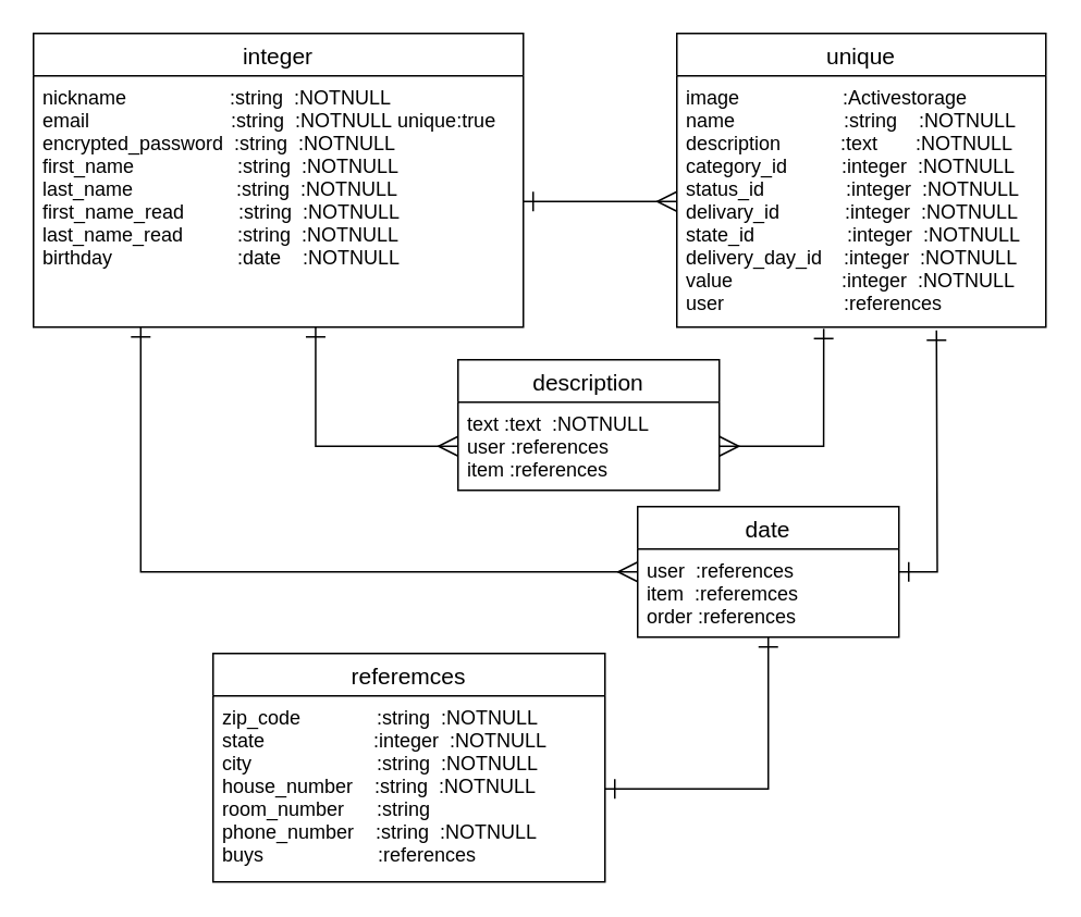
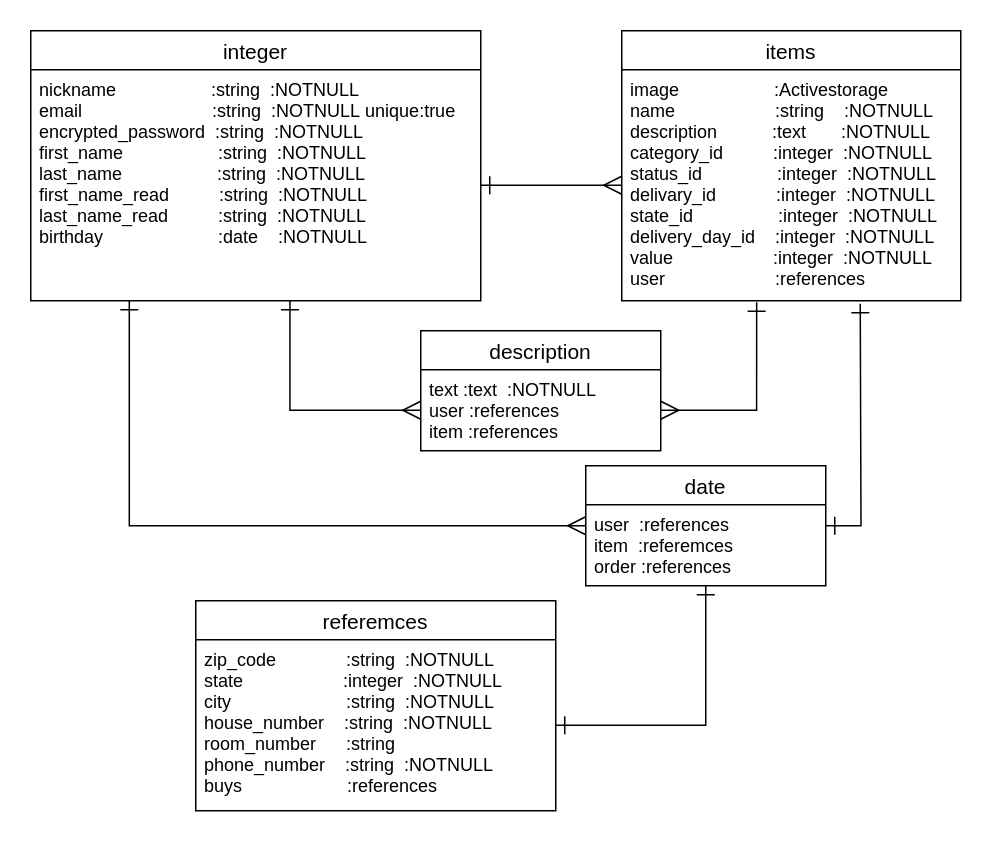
  <mxCell id="0" />
  <mxCell id="1" parent="0" />
  <mxCell id="2" value="integer" style="swimlane;fontStyle=0;childLayout=stackLayout;horizontal=1;startSize=26;horizontalStack=0;resizeParent=1;resizeParentMax=0;resizeLast=0;collapsible=1;marginBottom=0;align=center;fontSize=14;" parent="1" vertex="1"><mxGeometry x="20" y="20" width="300" height="180" as="geometry" /></mxCell>
  <mxCell id="3" value="nickname                   :string  :NOTNULL&#10;email                          :string  :NOTNULL unique:true&#10;encrypted_password  :string  :NOTNULL&#10;first_name                   :string  :NOTNULL&#10;last_name                   :string  :NOTNULL&#10;first_name_read          :string  :NOTNULL&#10;last_name_read          :string  :NOTNULL&#10;birthday                       :date    :NOTNULL" style="text;strokeColor=none;fillColor=none;spacingLeft=4;spacingRight=4;overflow=hidden;rotatable=0;points=[[0,0.5],[1,0.5]];portConstraint=eastwest;fontSize=12;" parent="2" vertex="1"><mxGeometry y="26" width="300" height="154" as="geometry" /></mxCell>
- <mxCell id="4" value="unique" style="swimlane;fontStyle=0;childLayout=stackLayout;horizontal=1;startSize=26;horizontalStack=0;resizeParent=1;resizeParentMax=0;resizeLast=0;collapsible=1;marginBottom=0;align=center;fontSize=14;" parent="1" vertex="1"><mxGeometry x="414" y="20" width="226" height="180" as="geometry" /></mxCell>
+ <mxCell id="4" value="items" style="swimlane;fontStyle=0;childLayout=stackLayout;horizontal=1;startSize=26;horizontalStack=0;resizeParent=1;resizeParentMax=0;resizeLast=0;collapsible=1;marginBottom=0;align=center;fontSize=14;" parent="1" vertex="1"><mxGeometry x="414" y="20" width="226" height="180" as="geometry" /></mxCell>
  <mxCell id="5" value="image                   :Activestorage&#10;name                    :string    :NOTNULL&#10;description           :text       :NOTNULL&#10;category_id          :integer  :NOTNULL&#10;status_id               :integer  :NOTNULL&#10;delivary_id            :integer  :NOTNULL&#10;state_id                 :integer  :NOTNULL&#10;delivery_day_id    :integer  :NOTNULL&#10;value                    :integer  :NOTNULL&#10;user                      :references&#10;" style="text;strokeColor=none;fillColor=none;spacingLeft=4;spacingRight=4;overflow=hidden;rotatable=0;points=[[0,0.5],[1,0.5]];portConstraint=eastwest;fontSize=12;" parent="4" vertex="1"><mxGeometry y="26" width="226" height="154" as="geometry" /></mxCell>
  <mxCell id="6" value="description" style="swimlane;fontStyle=0;childLayout=stackLayout;horizontal=1;startSize=26;horizontalStack=0;resizeParent=1;resizeParentMax=0;resizeLast=0;collapsible=1;marginBottom=0;align=center;fontSize=14;" parent="1" vertex="1"><mxGeometry x="280" y="220" width="160" height="80" as="geometry" /></mxCell>
  <mxCell id="7" value="text :text  :NOTNULL&#10;user :references&#10;item :references" style="text;strokeColor=none;fillColor=none;spacingLeft=4;spacingRight=4;overflow=hidden;rotatable=0;points=[[0,0.5],[1,0.5]];portConstraint=eastwest;fontSize=12;" parent="6" vertex="1"><mxGeometry y="26" width="160" height="54" as="geometry" /></mxCell>
  <mxCell id="8" style="edgeStyle=orthogonalEdgeStyle;rounded=0;orthogonalLoop=1;jettySize=auto;html=1;exitX=1;exitY=0.5;exitDx=0;exitDy=0;entryX=0;entryY=0.5;entryDx=0;entryDy=0;endArrow=ERmany;endFill=0;startArrow=ERone;startFill=0;startSize=10;endSize=10;" parent="1" source="3" target="5" edge="1"><mxGeometry relative="1" as="geometry" /></mxCell>
  <mxCell id="9" style="edgeStyle=orthogonalEdgeStyle;rounded=0;orthogonalLoop=1;jettySize=auto;html=1;entryX=0.398;entryY=1.006;entryDx=0;entryDy=0;entryPerimeter=0;startArrow=ERmany;startFill=0;startSize=10;endArrow=ERone;endFill=0;endSize=10;" parent="1" source="7" target="5" edge="1"><mxGeometry relative="1" as="geometry" /></mxCell>
  <mxCell id="10" style="edgeStyle=orthogonalEdgeStyle;rounded=0;orthogonalLoop=1;jettySize=auto;html=1;entryX=0.576;entryY=1;entryDx=0;entryDy=0;entryPerimeter=0;startArrow=ERmany;startFill=0;startSize=10;endArrow=ERone;endFill=0;endSize=10;" parent="1" source="7" target="3" edge="1"><mxGeometry relative="1" as="geometry" /></mxCell>
  <mxCell id="11" value="referemces" style="swimlane;fontStyle=0;childLayout=stackLayout;horizontal=1;startSize=26;horizontalStack=0;resizeParent=1;resizeParentMax=0;resizeLast=0;collapsible=1;marginBottom=0;align=center;fontSize=14;" parent="1" vertex="1"><mxGeometry x="130" y="400" width="240" height="140" as="geometry" /></mxCell>
  <mxCell id="12" value="zip_code              :string  :NOTNULL&#10;state                    :integer  :NOTNULL&#10;city                       :string  :NOTNULL&#10;house_number    :string  :NOTNULL&#10;room_number      :string&#10;phone_number    :string  :NOTNULL&#10;buys                     :references" style="text;strokeColor=none;fillColor=none;spacingLeft=4;spacingRight=4;overflow=hidden;rotatable=0;points=[[0,0.5],[1,0.5]];portConstraint=eastwest;fontSize=12;" parent="11" vertex="1"><mxGeometry y="26" width="240" height="114" as="geometry" /></mxCell>
  <mxCell id="13" style="edgeStyle=orthogonalEdgeStyle;rounded=0;orthogonalLoop=1;jettySize=auto;html=1;endArrow=ERone;endFill=0;startArrow=ERone;startFill=0;endSize=10;startSize=10;" edge="1" parent="1" source="16"><mxGeometry relative="1" as="geometry"><mxPoint x="573" y="202" as="targetPoint" /></mxGeometry></mxCell>
  <mxCell id="14" style="edgeStyle=orthogonalEdgeStyle;rounded=0;orthogonalLoop=1;jettySize=auto;html=1;startArrow=ERone;startFill=0;endArrow=ERone;endFill=0;endSize=10;startSize=10;" edge="1" parent="1" source="16" target="12"><mxGeometry relative="1" as="geometry" /></mxCell>
  <mxCell id="15" style="edgeStyle=orthogonalEdgeStyle;rounded=0;orthogonalLoop=1;jettySize=auto;html=1;entryX=0.219;entryY=1;entryDx=0;entryDy=0;entryPerimeter=0;startArrow=ERmany;startFill=0;endArrow=ERone;endFill=0;endSize=10;startSize=10;" edge="1" parent="1" source="16" target="3"><mxGeometry relative="1" as="geometry"><Array as="points"><mxPoint x="86" y="350" /></Array></mxGeometry></mxCell>
  <mxCell id="16" value="date" style="swimlane;fontStyle=0;childLayout=stackLayout;horizontal=1;startSize=26;horizontalStack=0;resizeParent=1;resizeParentMax=0;resizeLast=0;collapsible=1;marginBottom=0;align=center;fontSize=14;" vertex="1" parent="1"><mxGeometry x="390" y="310" width="160" height="80" as="geometry" /></mxCell>
  <mxCell id="17" value="user  :references&#10;item  :referemces&#10;order :references" style="text;strokeColor=none;fillColor=none;spacingLeft=4;spacingRight=4;overflow=hidden;rotatable=0;points=[[0,0.5],[1,0.5]];portConstraint=eastwest;fontSize=12;" vertex="1" parent="16"><mxGeometry y="26" width="160" height="54" as="geometry" /></mxCell>
